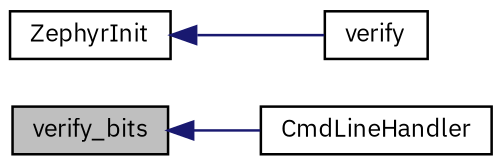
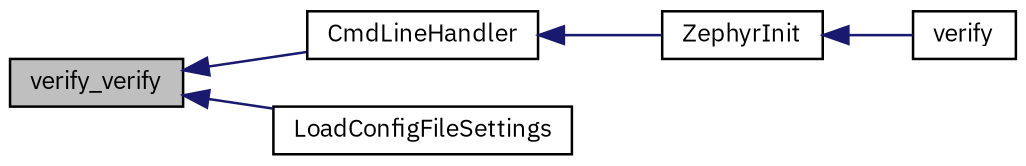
  digraph {
    fontname="IBM Plex Sans"
    rankdir=LR
    node [color=black fillcolor=white fontname="IBM Plex Sans" fontsize=10 shape=record style=filled]
    edge [color=midnightblue dir=back fontname="IBM Plex Sans" fontsize=10 labelfontname=Helvetica labelfontsize=10 style=solid]
-   n1 [fillcolor=grey75 fontcolor=black height=0.2 label=verify_bits width=0.4]
+   n1 [fillcolor=grey75 fontcolor=black height=0.2 label=verify_verify width=0.4]
    n2 [height=0.2 label=CmdLineHandler width=0.4]
+   n3 [height=0.2 label=LoadConfigFileSettings width=0.4]
    n4 [height=0.2 label=ZephyrInit width=0.4]
    n5 [height=0.2 label=verify width=0.4]
    n1 -> n2
+   n1 -> n3
+   n2 -> n4
    n4 -> n5
  }
